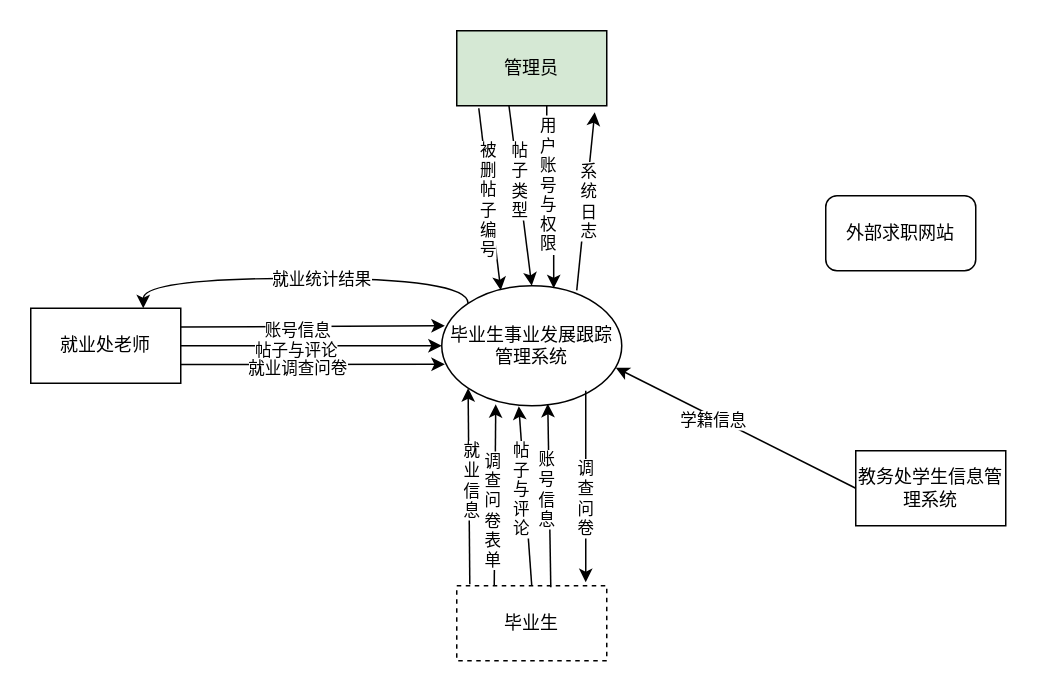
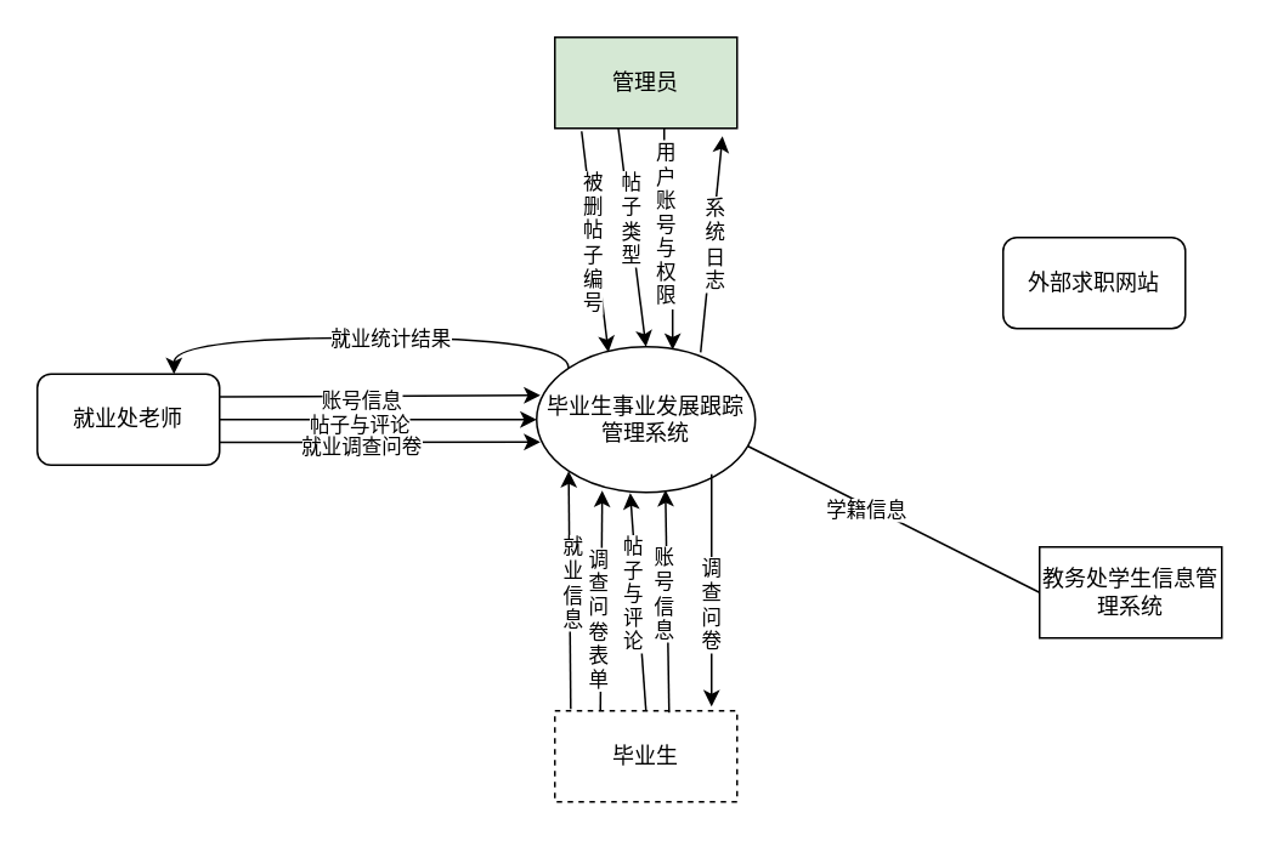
  <mxCell id="0" />
  <mxCell id="1" parent="0" />
  <mxCell id="2" style="edgeStyle=orthogonalEdgeStyle;rounded=0;orthogonalLoop=1;jettySize=auto;html=1;exitX=0;exitY=0;exitDx=0;exitDy=0;entryX=0.75;entryY=0;entryDx=0;entryDy=0;curved=1;" edge="1" parent="1" source="4" target="10"><mxGeometry relative="1" as="geometry"><Array as="points"><mxPoint x="312" y="185" /><mxPoint x="95" y="185" /></Array></mxGeometry></mxCell>
  <mxCell id="3" value="就业统计结果" style="edgeLabel;html=1;align=center;verticalAlign=middle;resizable=0;points=[];" vertex="1" connectable="0" parent="2"><mxGeometry x="-0.095" relative="1" as="geometry"><mxPoint as="offset" /></mxGeometry></mxCell>
  <mxCell id="4" value="毕业生事业发展跟踪管理系统" style="shape=ellipse;html=1;dashed=0;whiteSpace=wrap;perimeter=ellipsePerimeter;" vertex="1" parent="1"><mxGeometry x="294" y="190" width="120" height="80" as="geometry" /></mxCell>
  <mxCell id="5" style="rounded=0;orthogonalLoop=1;jettySize=auto;html=1;exitX=0.087;exitY=-0.02;exitDx=0;exitDy=0;entryX=0;entryY=1;entryDx=0;entryDy=0;exitPerimeter=0;" edge="1" parent="1" source="7" target="4"><mxGeometry relative="1" as="geometry" /></mxCell>
  <mxCell id="6" value="就&lt;br&gt;业&lt;br&gt;信&lt;br&gt;息" style="edgeLabel;html=1;align=center;verticalAlign=middle;resizable=0;points=[];" vertex="1" connectable="0" parent="5"><mxGeometry x="0.178" y="-1" relative="1" as="geometry"><mxPoint y="8" as="offset" /></mxGeometry></mxCell>
  <mxCell id="7" value="毕业生" style="html=1;dashed=1;whiteSpace=wrap;" vertex="1" parent="1"><mxGeometry x="304" y="390" width="100" height="50" as="geometry" /></mxCell>
  <mxCell id="8" style="rounded=0;orthogonalLoop=1;jettySize=auto;html=1;exitX=1;exitY=0.25;exitDx=0;exitDy=0;entryX=0.017;entryY=0.333;entryDx=0;entryDy=0;entryPerimeter=0;" edge="1" parent="1" source="10" target="4"><mxGeometry relative="1" as="geometry" /></mxCell>
  <mxCell id="9" value="账号信息" style="edgeLabel;html=1;align=center;verticalAlign=middle;resizable=0;points=[];" vertex="1" connectable="0" parent="8"><mxGeometry x="-0.122" y="-2" relative="1" as="geometry"><mxPoint as="offset" /></mxGeometry></mxCell>
- <mxCell id="10" value="就业处老师" style="html=1;dashed=0;whiteSpace=wrap;" vertex="1" parent="1"><mxGeometry x="20" y="205" width="100" height="50" as="geometry" /></mxCell>
+ <mxCell id="10" value="就业处老师" style="html=1;dashed=0;whiteSpace=wrap;rounded=1;" vertex="1" parent="1"><mxGeometry x="20" y="205" width="100" height="50" as="geometry" /></mxCell>
  <mxCell id="11" style="edgeStyle=orthogonalEdgeStyle;rounded=0;orthogonalLoop=1;jettySize=auto;html=1;entryX=0.622;entryY=0.021;entryDx=0;entryDy=0;entryPerimeter=0;exitX=0.6;exitY=0.98;exitDx=0;exitDy=0;exitPerimeter=0;" edge="1" parent="1" source="17" target="4"><mxGeometry relative="1" as="geometry"><mxPoint x="370" y="70" as="sourcePoint" /></mxGeometry></mxCell>
  <mxCell id="12" value="用&lt;br&gt;户&lt;br&gt;账&lt;br&gt;号&lt;br&gt;与&lt;br&gt;权&lt;br&gt;限" style="edgeLabel;html=1;align=center;verticalAlign=middle;resizable=0;points=[];" vertex="1" connectable="0" parent="11"><mxGeometry x="-0.309" y="-1" relative="1" as="geometry"><mxPoint x="1" y="9" as="offset" /></mxGeometry></mxCell>
  <mxCell id="13" style="rounded=0;orthogonalLoop=1;jettySize=auto;html=1;entryX=0.5;entryY=0;entryDx=0;entryDy=0;exitX=0.347;exitY=0.98;exitDx=0;exitDy=0;exitPerimeter=0;" edge="1" parent="1" source="17" target="4"><mxGeometry relative="1" as="geometry"><mxPoint x="350" y="70" as="sourcePoint" /></mxGeometry></mxCell>
  <mxCell id="14" value="帖&lt;br&gt;子&lt;br&gt;类&lt;br&gt;型" style="edgeLabel;html=1;align=center;verticalAlign=middle;resizable=0;points=[];" vertex="1" connectable="0" parent="13"><mxGeometry x="-0.184" y="1" relative="1" as="geometry"><mxPoint y="1" as="offset" /></mxGeometry></mxCell>
  <mxCell id="15" style="rounded=0;orthogonalLoop=1;jettySize=auto;html=1;entryX=0.328;entryY=0.038;entryDx=0;entryDy=0;entryPerimeter=0;exitX=0.147;exitY=1.033;exitDx=0;exitDy=0;exitPerimeter=0;" edge="1" parent="1" source="17" target="4"><mxGeometry relative="1" as="geometry"><mxPoint x="310" y="70" as="sourcePoint" /></mxGeometry></mxCell>
  <mxCell id="16" value="被&lt;br&gt;删&lt;br&gt;帖&lt;br&gt;子&lt;br&gt;编&lt;br&gt;号" style="edgeLabel;html=1;align=center;verticalAlign=middle;resizable=0;points=[];" vertex="1" connectable="0" parent="15"><mxGeometry x="-0.237" relative="1" as="geometry"><mxPoint y="14" as="offset" /></mxGeometry></mxCell>
  <mxCell id="17" value="管理员" style="html=1;dashed=0;whiteSpace=wrap;fillColor=#d5e8d4;" vertex="1" parent="1"><mxGeometry x="304" y="20" width="100" height="50" as="geometry" /></mxCell>
- <mxCell id="18" style="rounded=0;orthogonalLoop=1;jettySize=auto;html=1;exitX=0;exitY=0.5;exitDx=0;exitDy=0;entryX=0.967;entryY=0.683;entryDx=0;entryDy=0;entryPerimeter=0;" edge="1" parent="1" source="20" target="4"><mxGeometry relative="1" as="geometry" /></mxCell>
+ <mxCell id="18" style="rounded=0;orthogonalLoop=1;jettySize=auto;html=1;exitX=0;exitY=0.5;exitDx=0;exitDy=0;entryX=0.967;entryY=0.683;entryDx=0;entryDy=0;entryPerimeter=0;endArrow=none;" edge="1" parent="1" source="20" target="4"><mxGeometry relative="1" as="geometry" /></mxCell>
  <mxCell id="19" value="学籍信息" style="edgeLabel;html=1;align=center;verticalAlign=middle;resizable=0;points=[];" vertex="1" connectable="0" parent="18"><mxGeometry x="0.182" y="2" relative="1" as="geometry"><mxPoint as="offset" /></mxGeometry></mxCell>
  <mxCell id="20" value="教务处学生信息管理系统" style="html=1;dashed=0;whiteSpace=wrap;" vertex="1" parent="1"><mxGeometry x="570" y="300" width="100" height="50" as="geometry" /></mxCell>
  <mxCell id="21" value="外部求职网站" style="html=1;dashed=0;whiteSpace=wrap;rounded=1;" vertex="1" parent="1"><mxGeometry x="550" y="130" width="100" height="50" as="geometry" /></mxCell>
  <mxCell id="22" style="rounded=0;orthogonalLoop=1;jettySize=auto;html=1;entryX=0.589;entryY=0.983;entryDx=0;entryDy=0;entryPerimeter=0;exitX=0.627;exitY=0.02;exitDx=0;exitDy=0;exitPerimeter=0;" edge="1" parent="1" target="4" source="7"><mxGeometry relative="1" as="geometry"><mxPoint x="365" y="241" as="sourcePoint" /><mxPoint x="365" y="200" as="targetPoint" /></mxGeometry></mxCell>
  <mxCell id="23" value="账&lt;br&gt;号&lt;br&gt;信&lt;br&gt;息" style="edgeLabel;html=1;align=center;verticalAlign=middle;resizable=0;points=[];" vertex="1" connectable="0" parent="22"><mxGeometry x="0.343" y="2" relative="1" as="geometry"><mxPoint y="16" as="offset" /></mxGeometry></mxCell>
  <mxCell id="24" style="rounded=0;orthogonalLoop=1;jettySize=auto;html=1;exitX=0.75;exitY=0.038;exitDx=0;exitDy=0;exitPerimeter=0;entryX=0.92;entryY=1.087;entryDx=0;entryDy=0;entryPerimeter=0;" edge="1" parent="1" source="4" target="17"><mxGeometry relative="1" as="geometry"><mxPoint x="374.96" y="190.64" as="sourcePoint" /><mxPoint x="375" y="70" as="targetPoint" /></mxGeometry></mxCell>
  <mxCell id="25" value="系&lt;br&gt;统&lt;br&gt;日&lt;br&gt;志" style="edgeLabel;html=1;align=center;verticalAlign=middle;resizable=0;points=[];" vertex="1" connectable="0" parent="24"><mxGeometry x="0.43" y="1" relative="1" as="geometry"><mxPoint y="25" as="offset" /></mxGeometry></mxCell>
  <mxCell id="26" style="rounded=0;orthogonalLoop=1;jettySize=auto;html=1;entryX=0.86;entryY=-0.047;entryDx=0;entryDy=0;entryPerimeter=0;" edge="1" parent="1" target="7"><mxGeometry relative="1" as="geometry"><mxPoint x="390" y="260" as="sourcePoint" /><mxPoint x="380" y="360" as="targetPoint" /></mxGeometry></mxCell>
  <mxCell id="27" value="调&lt;br&gt;查&lt;br&gt;问&lt;br&gt;卷" style="edgeLabel;html=1;align=center;verticalAlign=middle;resizable=0;points=[];" vertex="1" connectable="0" parent="26"><mxGeometry x="-0.2" y="-1" relative="1" as="geometry"><mxPoint y="20" as="offset" /></mxGeometry></mxCell>
  <mxCell id="28" style="rounded=0;orthogonalLoop=1;jettySize=auto;html=1;entryX=0.428;entryY=1.004;entryDx=0;entryDy=0;entryPerimeter=0;exitX=0.5;exitY=0;exitDx=0;exitDy=0;" edge="1" parent="1" source="7" target="4"><mxGeometry relative="1" as="geometry"><mxPoint x="352" y="362" as="sourcePoint" /><mxPoint x="350" y="270" as="targetPoint" /></mxGeometry></mxCell>
  <mxCell id="29" value="帖&lt;br&gt;子&lt;br&gt;与&lt;br&gt;评&lt;br&gt;论" style="edgeLabel;html=1;align=center;verticalAlign=middle;resizable=0;points=[];" vertex="1" connectable="0" parent="28"><mxGeometry x="0.343" y="2" relative="1" as="geometry"><mxPoint y="16" as="offset" /></mxGeometry></mxCell>
  <mxCell id="30" style="rounded=0;orthogonalLoop=1;jettySize=auto;html=1;entryX=0.3;entryY=0.988;entryDx=0;entryDy=0;entryPerimeter=0;exitX=0.25;exitY=0;exitDx=0;exitDy=0;" edge="1" parent="1" source="7" target="4"><mxGeometry relative="1" as="geometry"><mxPoint x="339" y="390" as="sourcePoint" /><mxPoint x="330" y="270" as="targetPoint" /></mxGeometry></mxCell>
  <mxCell id="31" value="调&lt;br&gt;查&lt;br&gt;问&lt;br&gt;卷&lt;br&gt;表&lt;br&gt;单" style="edgeLabel;html=1;align=center;verticalAlign=middle;resizable=0;points=[];" vertex="1" connectable="0" parent="30"><mxGeometry x="0.343" y="2" relative="1" as="geometry"><mxPoint y="31" as="offset" /></mxGeometry></mxCell>
  <mxCell id="32" style="rounded=0;orthogonalLoop=1;jettySize=auto;html=1;exitX=1;exitY=0.5;exitDx=0;exitDy=0;entryX=0;entryY=0.5;entryDx=0;entryDy=0;" edge="1" parent="1" source="10" target="4"><mxGeometry relative="1" as="geometry"><mxPoint x="118" y="241" as="sourcePoint" /><mxPoint x="304" y="240" as="targetPoint" /></mxGeometry></mxCell>
  <mxCell id="33" value="帖子与评论" style="edgeLabel;html=1;align=center;verticalAlign=middle;resizable=0;points=[];" vertex="1" connectable="0" parent="32"><mxGeometry x="-0.122" y="-2" relative="1" as="geometry"><mxPoint as="offset" /></mxGeometry></mxCell>
  <mxCell id="34" style="rounded=0;orthogonalLoop=1;jettySize=auto;html=1;exitX=1;exitY=0.75;exitDx=0;exitDy=0;entryX=0.017;entryY=0.654;entryDx=0;entryDy=0;entryPerimeter=0;" edge="1" parent="1" source="10" target="4"><mxGeometry relative="1" as="geometry"><mxPoint x="118" y="241" as="sourcePoint" /><mxPoint x="304" y="240" as="targetPoint" /></mxGeometry></mxCell>
  <mxCell id="35" value="就业调查问卷" style="edgeLabel;html=1;align=center;verticalAlign=middle;resizable=0;points=[];" vertex="1" connectable="0" parent="34"><mxGeometry x="-0.122" y="-2" relative="1" as="geometry"><mxPoint as="offset" /></mxGeometry></mxCell>
